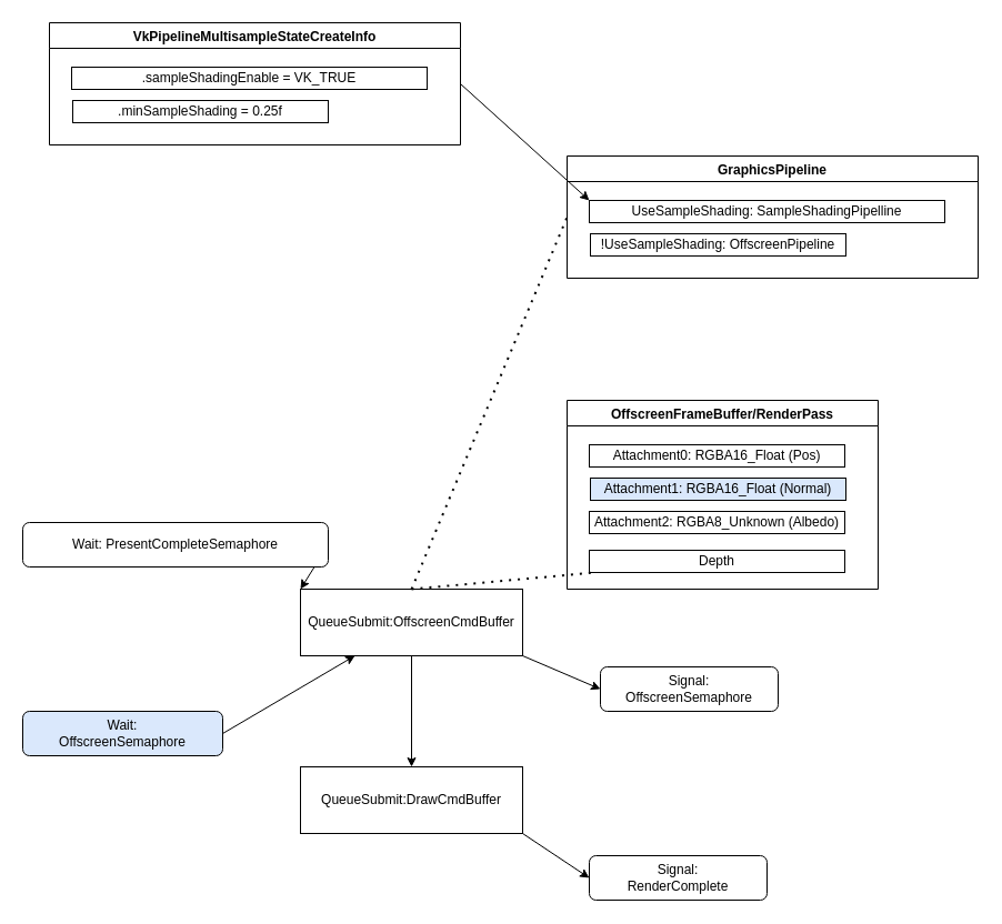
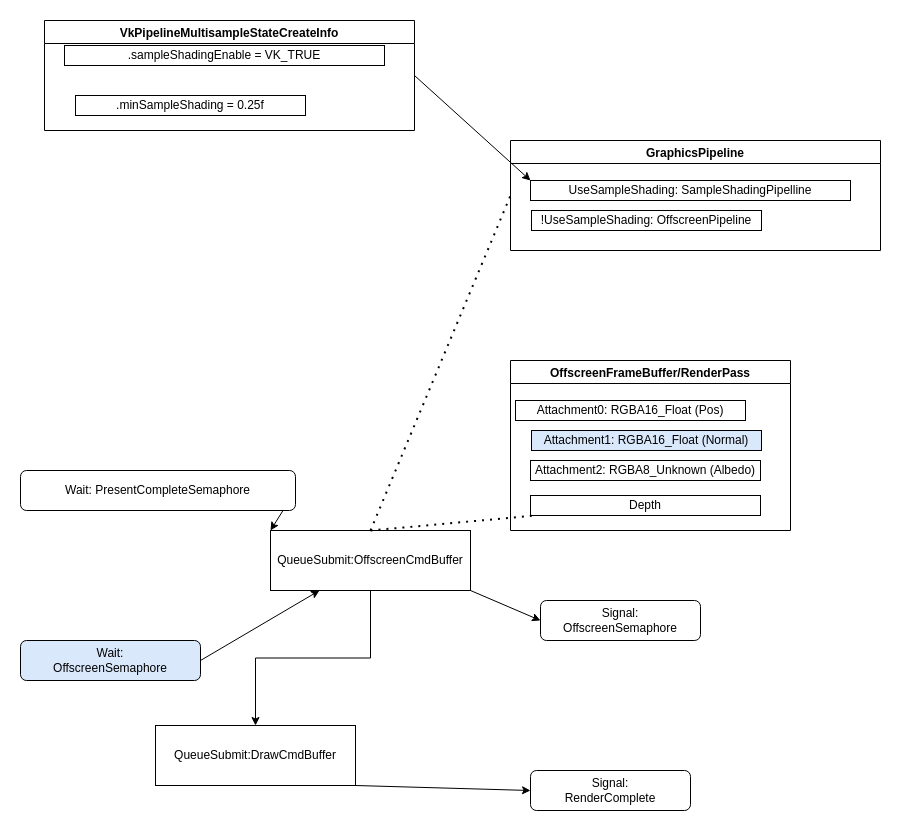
  <mxCell id="0" />
  <mxCell id="1" parent="0" />
  <mxCell id="2" style="edgeStyle=orthogonalEdgeStyle;rounded=0;orthogonalLoop=1;jettySize=auto;html=1;exitX=0.5;exitY=1;exitDx=0;exitDy=0;entryX=0.5;entryY=0;entryDx=0;entryDy=0;" edge="1" parent="1" source="3" target="4"><mxGeometry relative="1" as="geometry" /></mxCell>
  <mxCell id="3" value="QueueSubmit:OffscreenCmdBuffer" style="rounded=0;whiteSpace=wrap;html=1;" vertex="1" parent="1"><mxGeometry x="270" y="530" width="200" height="60" as="geometry" /></mxCell>
- <mxCell id="4" value="QueueSubmit:DrawCmdBuffer" style="rounded=0;whiteSpace=wrap;html=1;" vertex="1" parent="1"><mxGeometry x="270" y="690" width="200" height="60" as="geometry" /></mxCell>
+ <mxCell id="4" value="QueueSubmit:DrawCmdBuffer" style="rounded=0;whiteSpace=wrap;html=1;" vertex="1" parent="1"><mxGeometry x="155" y="725" width="200" height="60" as="geometry" /></mxCell>
  <mxCell id="5" value="" style="endArrow=classic;html=1;rounded=0;entryX=0;entryY=0;entryDx=0;entryDy=0;exitX=1;exitY=0.5;exitDx=0;exitDy=0;" edge="1" parent="1" source="6" target="3"><mxGeometry width="50" height="50" relative="1" as="geometry"><mxPoint x="190" y="450" as="sourcePoint" /><mxPoint x="210" y="470" as="targetPoint" /></mxGeometry></mxCell>
  <mxCell id="6" value="Wait: PresentCompleteSemaphore" style="rounded=1;whiteSpace=wrap;html=1;" vertex="1" parent="1"><mxGeometry x="20" y="470" width="275" height="40" as="geometry" /></mxCell>
  <mxCell id="7" value="Signal: &lt;br&gt;OffscreenSemaphore" style="rounded=1;whiteSpace=wrap;html=1;" vertex="1" parent="1"><mxGeometry x="540" y="600" width="160" height="40" as="geometry" /></mxCell>
  <mxCell id="8" value="" style="endArrow=classic;html=1;rounded=0;exitX=1;exitY=1;exitDx=0;exitDy=0;entryX=0;entryY=0.5;entryDx=0;entryDy=0;" edge="1" parent="1" source="3" target="7"><mxGeometry width="50" height="50" relative="1" as="geometry"><mxPoint x="440" y="600" as="sourcePoint" /><mxPoint x="480" y="640" as="targetPoint" /></mxGeometry></mxCell>
  <mxCell id="9" value="Wait: &lt;br&gt;OffscreenSemaphore" style="rounded=1;whiteSpace=wrap;html=1;fillColor=#dae8fc;" vertex="1" parent="1"><mxGeometry x="20" y="640" width="180" height="40" as="geometry" /></mxCell>
  <mxCell id="10" value="Signal: &lt;br&gt;RenderComplete" style="rounded=1;whiteSpace=wrap;html=1;" vertex="1" parent="1"><mxGeometry x="530" y="770" width="160" height="40" as="geometry" /></mxCell>
  <mxCell id="11" value="" style="endArrow=classic;html=1;rounded=0;exitX=1;exitY=1;exitDx=0;exitDy=0;entryX=0;entryY=0.5;entryDx=0;entryDy=0;" edge="1" parent="1" source="4" target="10"><mxGeometry width="50" height="50" relative="1" as="geometry"><mxPoint x="490" y="690" as="sourcePoint" /><mxPoint x="540" y="640" as="targetPoint" /></mxGeometry></mxCell>
  <mxCell id="12" value="" style="endArrow=classic;html=1;rounded=0;exitX=1;exitY=0.5;exitDx=0;exitDy=0;" edge="1" parent="1" source="9" target="3"><mxGeometry width="50" height="50" relative="1" as="geometry"><mxPoint x="210" y="680" as="sourcePoint" /><mxPoint x="260" y="630" as="targetPoint" /></mxGeometry></mxCell>
  <mxCell id="13" value="OffscreenFrameBuffer/RenderPass" style="swimlane;" vertex="1" parent="1"><mxGeometry x="510" y="360" width="280" height="170" as="geometry" /></mxCell>
- <mxCell id="14" value="Attachment0: RGBA16_Float (Pos)" style="whiteSpace=wrap;html=1;" vertex="1" parent="13"><mxGeometry x="20" y="40" width="230" height="20" as="geometry" /></mxCell>
+ <mxCell id="14" value="Attachment0: RGBA16_Float (Pos)" style="whiteSpace=wrap;html=1;" vertex="1" parent="13"><mxGeometry x="5" y="40" width="230" height="20" as="geometry" /></mxCell>
  <mxCell id="15" value="Attachment1: RGBA16_Float (Normal)" style="whiteSpace=wrap;html=1;fillColor=#dae8fc;" vertex="1" parent="13"><mxGeometry x="21" y="70" width="230" height="20" as="geometry" /></mxCell>
  <mxCell id="16" value="Attachment2: RGBA8_Unknown (Albedo)" style="whiteSpace=wrap;html=1;" vertex="1" parent="13"><mxGeometry x="20" y="100" width="230" height="20" as="geometry" /></mxCell>
  <mxCell id="17" value="Depth" style="whiteSpace=wrap;html=1;" vertex="1" parent="13"><mxGeometry x="20" y="135" width="230" height="20" as="geometry" /></mxCell>
  <mxCell id="18" value="" style="endArrow=none;dashed=1;html=1;dashPattern=1 3;strokeWidth=2;rounded=0;exitX=0.5;exitY=0;exitDx=0;exitDy=0;" edge="1" parent="1" source="3" target="17"><mxGeometry width="50" height="50" relative="1" as="geometry"><mxPoint x="390" y="530" as="sourcePoint" /><mxPoint x="440" y="480" as="targetPoint" /></mxGeometry></mxCell>
  <mxCell id="19" value="GraphicsPipeline" style="swimlane;" vertex="1" parent="1"><mxGeometry x="510" y="140" width="370" height="110" as="geometry" /></mxCell>
  <mxCell id="20" value="UseSampleShading: SampleShadingPipelline" style="whiteSpace=wrap;html=1;" vertex="1" parent="19"><mxGeometry x="20" y="40" width="320" height="20" as="geometry" /></mxCell>
  <mxCell id="21" value="!UseSampleShading: OffscreenPipeline" style="whiteSpace=wrap;html=1;" vertex="1" parent="19"><mxGeometry x="21" y="70" width="230" height="20" as="geometry" /></mxCell>
  <mxCell id="22" value="" style="endArrow=none;dashed=1;html=1;dashPattern=1 3;strokeWidth=2;rounded=0;entryX=0;entryY=0.5;entryDx=0;entryDy=0;exitX=0.5;exitY=0;exitDx=0;exitDy=0;" edge="1" parent="1" source="3" target="19"><mxGeometry width="50" height="50" relative="1" as="geometry"><mxPoint x="354" y="530" as="sourcePoint" /><mxPoint x="474" y="445" as="targetPoint" /></mxGeometry></mxCell>
  <mxCell id="23" value="VkPipelineMultisampleStateCreateInfo" style="swimlane;" vertex="1" parent="1"><mxGeometry x="44" y="20" width="370" height="110" as="geometry" /></mxCell>
- <mxCell id="24" value=".sampleShadingEnable = VK_TRUE" style="whiteSpace=wrap;html=1;" vertex="1" parent="23"><mxGeometry x="20" y="40" width="320" height="20" as="geometry" /></mxCell>
- <mxCell id="25" value=".minSampleShading = 0.25f" style="whiteSpace=wrap;html=1;" vertex="1" parent="23"><mxGeometry x="21" y="70" width="230" height="20" as="geometry" /></mxCell>
+ <mxCell id="24" value=".sampleShadingEnable = VK_TRUE" style="whiteSpace=wrap;html=1;" vertex="1" parent="23"><mxGeometry x="20" y="25" width="320" height="20" as="geometry" /></mxCell>
+ <mxCell id="25" value=".minSampleShading = 0.25f" style="whiteSpace=wrap;html=1;" vertex="1" parent="23"><mxGeometry x="31" y="75" width="230" height="20" as="geometry" /></mxCell>
  <mxCell id="26" value="" style="endArrow=classic;html=1;rounded=0;exitX=1;exitY=0.5;exitDx=0;exitDy=0;entryX=0;entryY=0;entryDx=0;entryDy=0;" edge="1" parent="1" source="23" target="20"><mxGeometry width="50" height="50" relative="1" as="geometry"><mxPoint x="560" y="290" as="sourcePoint" /><mxPoint x="610" y="240" as="targetPoint" /></mxGeometry></mxCell>
